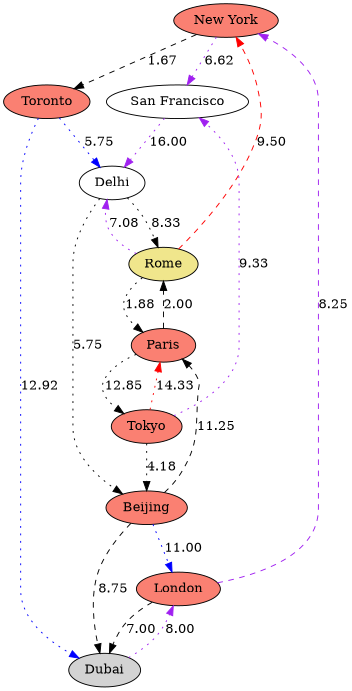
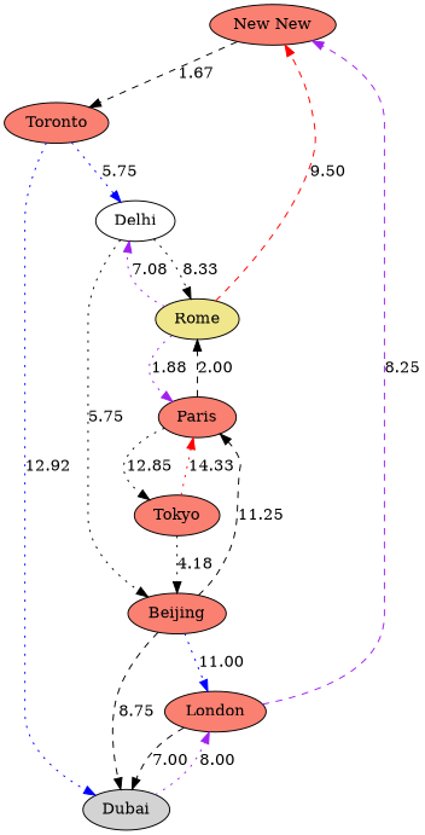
  digraph {
    node [fillcolor=salmon style=filled]
    edge [color=black style=dotted]
-   n1 [label="New York"]
-   n2 [fillcolor=white label="San Francisco"]
+   n1 [label="New New"]
    Toronto
    London
    Dubai [fillcolor=lightgrey]
    Delhi [fillcolor=white]
    Rome [fillcolor=khaki]
    Paris
    Beijing
    Tokyo
-   n1 -> n2 [color=purple label=6.62]
    n1 -> Toronto [label=1.67 style=dashed]
-   n2 -> Delhi [color=purple label=16.00]
    Toronto -> Dubai [color=blue label=12.92]
    Toronto -> Delhi [color=blue label=5.75]
    London -> n1 [color=purple label=8.25 style=dashed]
    London -> Dubai [label=7.00 style=dashed]
    Dubai -> London [color=purple label=8.00]
    Delhi -> Rome [label=8.33]
    Delhi -> Beijing [label=5.75]
    Rome -> n1 [color=red label=9.50 style=dashed]
    Rome -> Delhi [color=purple label=7.08]
-   Rome -> Paris [label=1.88]
+   Rome -> Paris [color=purple label=1.88]
    Paris -> Rome [label=2.00 style=dashed]
    Paris -> Tokyo [label=12.85]
    Beijing -> London [color=blue label=11.00]
    Beijing -> Dubai [label=8.75 style=dashed]
    Beijing -> Paris [label=11.25 style=dashed]
-   Tokyo -> n2 [color=purple label=9.33]
    Tokyo -> Paris [color=red label=14.33]
    Tokyo -> Beijing [label=4.18]
  }
